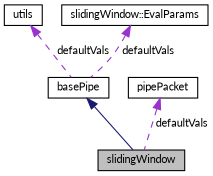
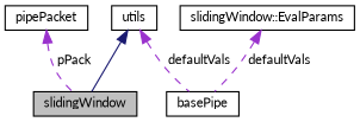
  digraph {
    fontname=Lato
    node [color=black fillcolor=white fontname=Lato fontsize=10 shape=record style=filled]
    edge [color=darkorchid3 dir=back fontname=Lato fontsize=10 labelfontname=Helvetica labelfontsize=10 style=dashed]
    n1 [fillcolor=grey75 fontcolor=black height=0.2 label=slidingWindow width=0.4]
    n2 [height=0.2 label=basePipe width=0.4]
    n3 [height=0.2 label=utils width=0.4]
    n4 [height=0.2 label=pipePacket width=0.4]
    n5 [height=0.2 label="slidingWindow::EvalParams" width=0.4]
-   n2 -> n1 [color=midnightblue style=solid]
+   n3 -> n1 [color=midnightblue style=solid]
    n3 -> n2 [label=" defaultVals"]
-   n4 -> n1 [label=" defaultVals"]
+   n4 -> n1 [label=" pPack"]
    n5 -> n2 [label=" defaultVals"]
  }
